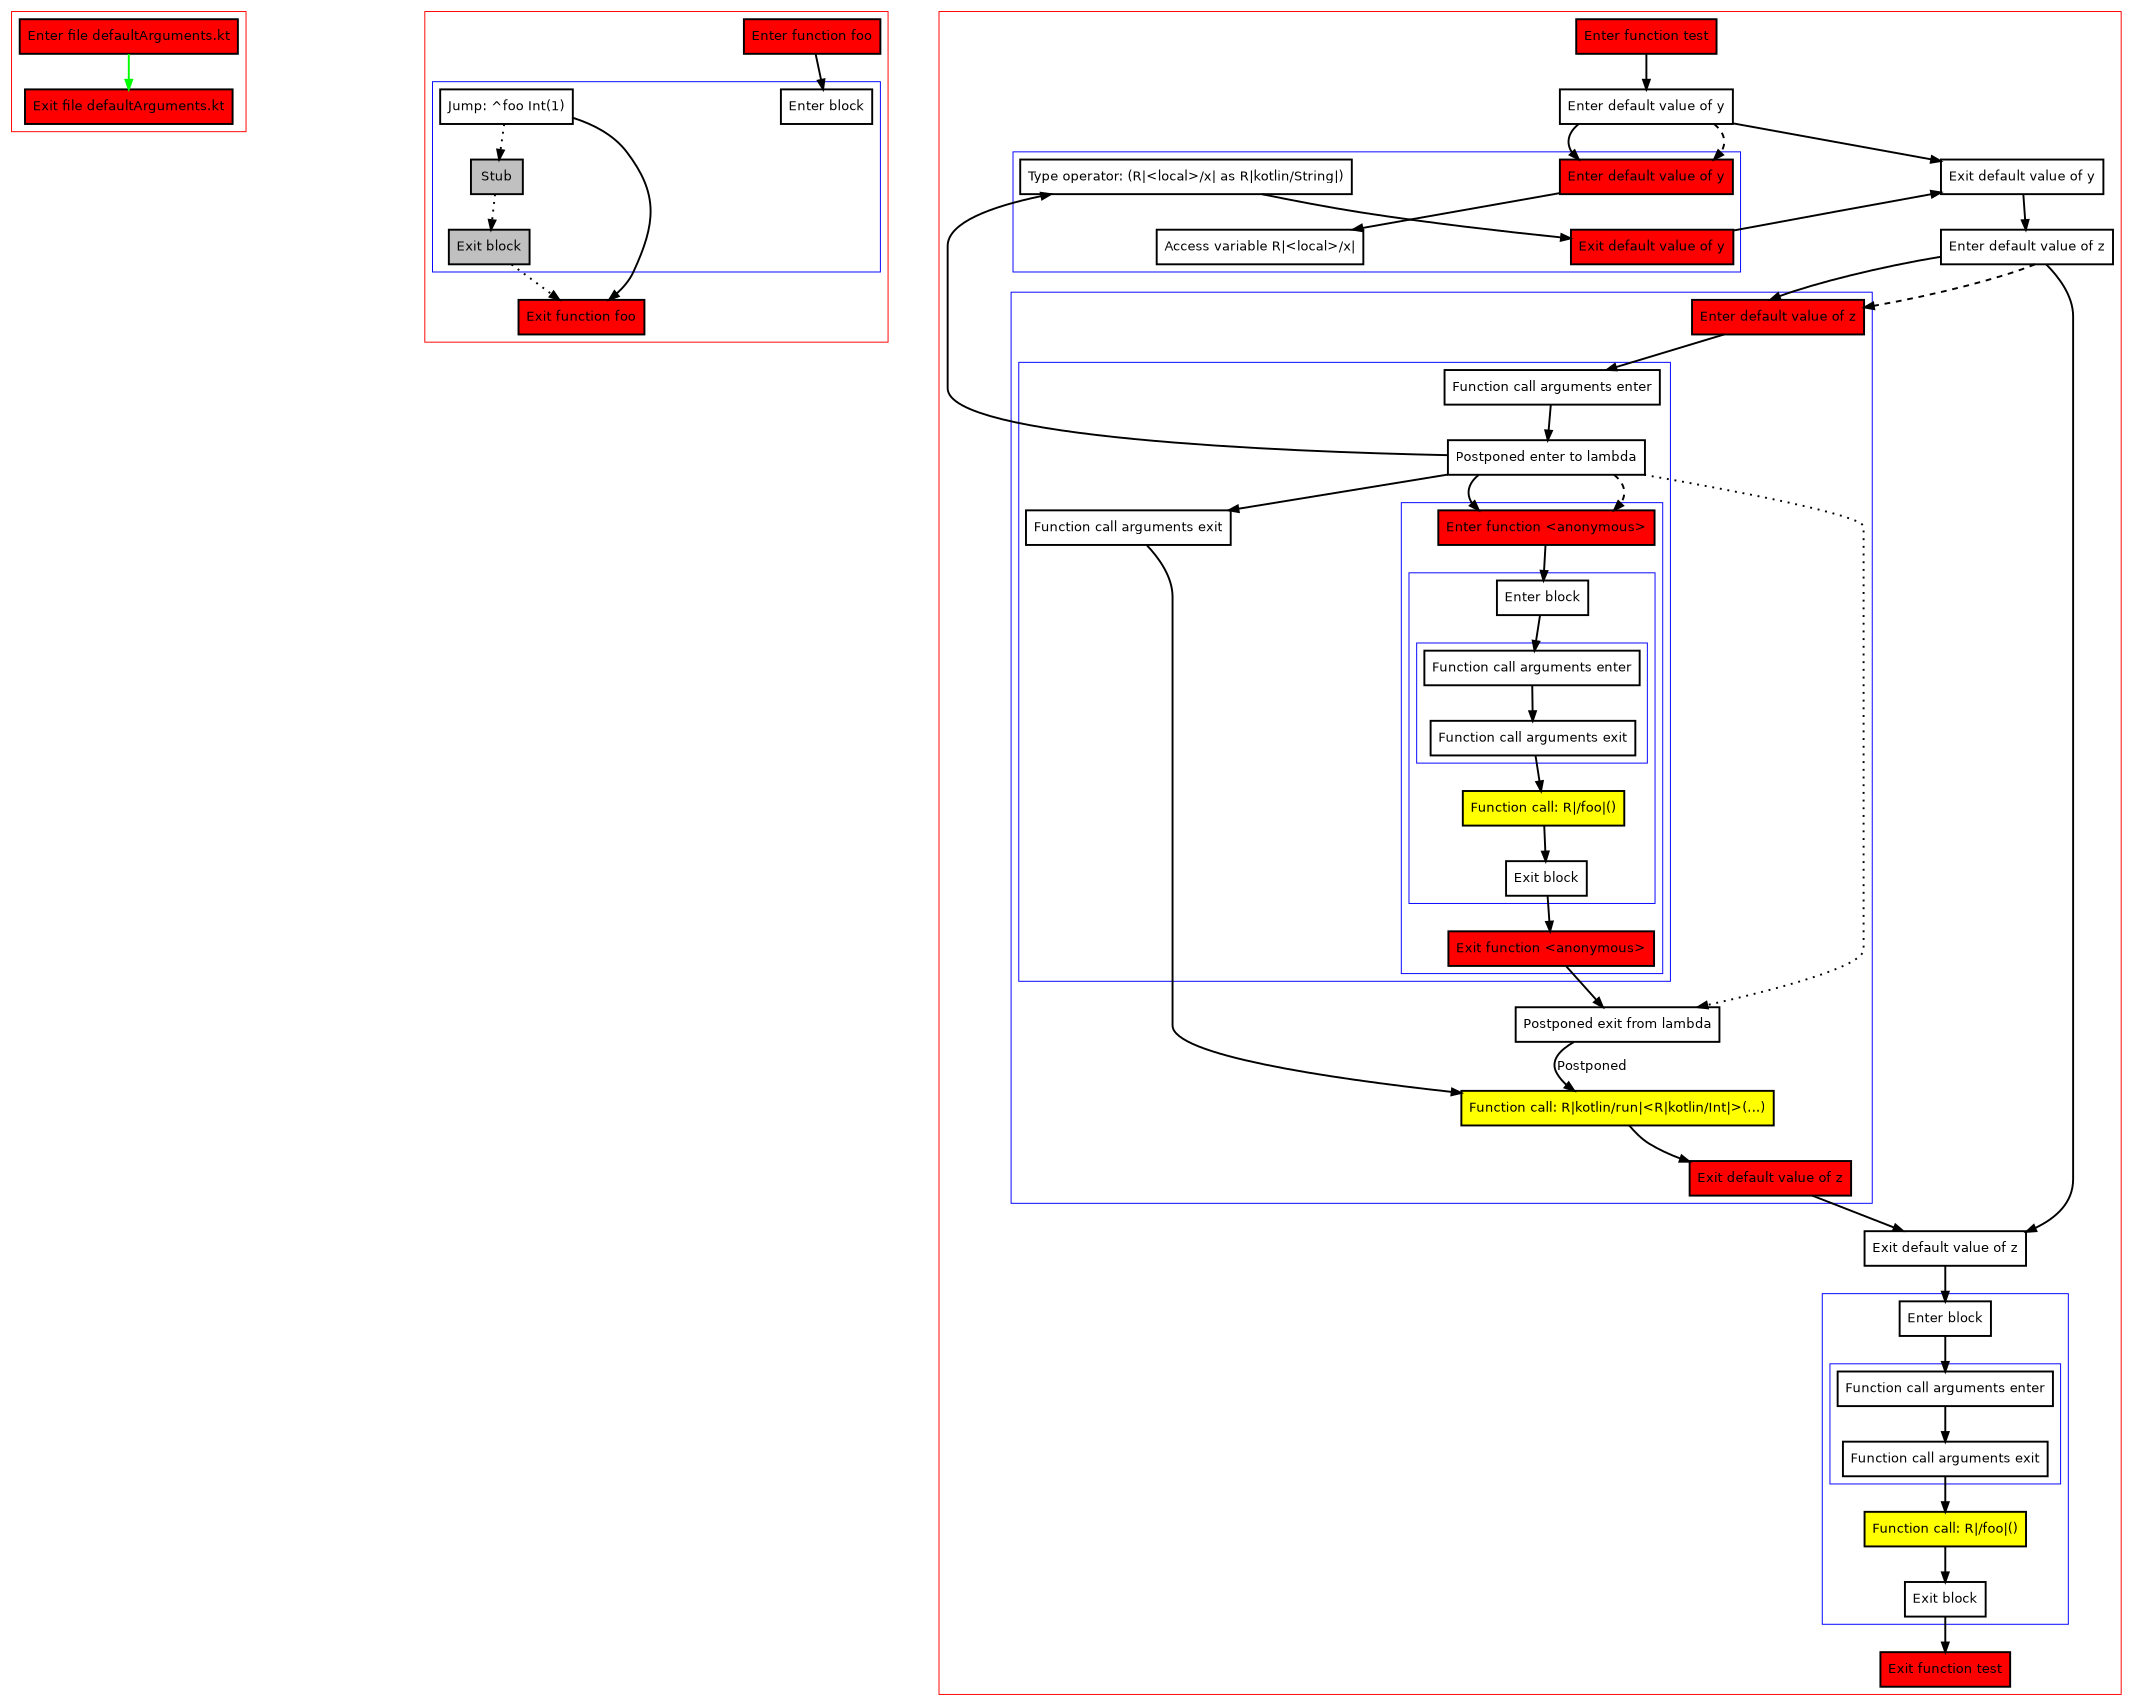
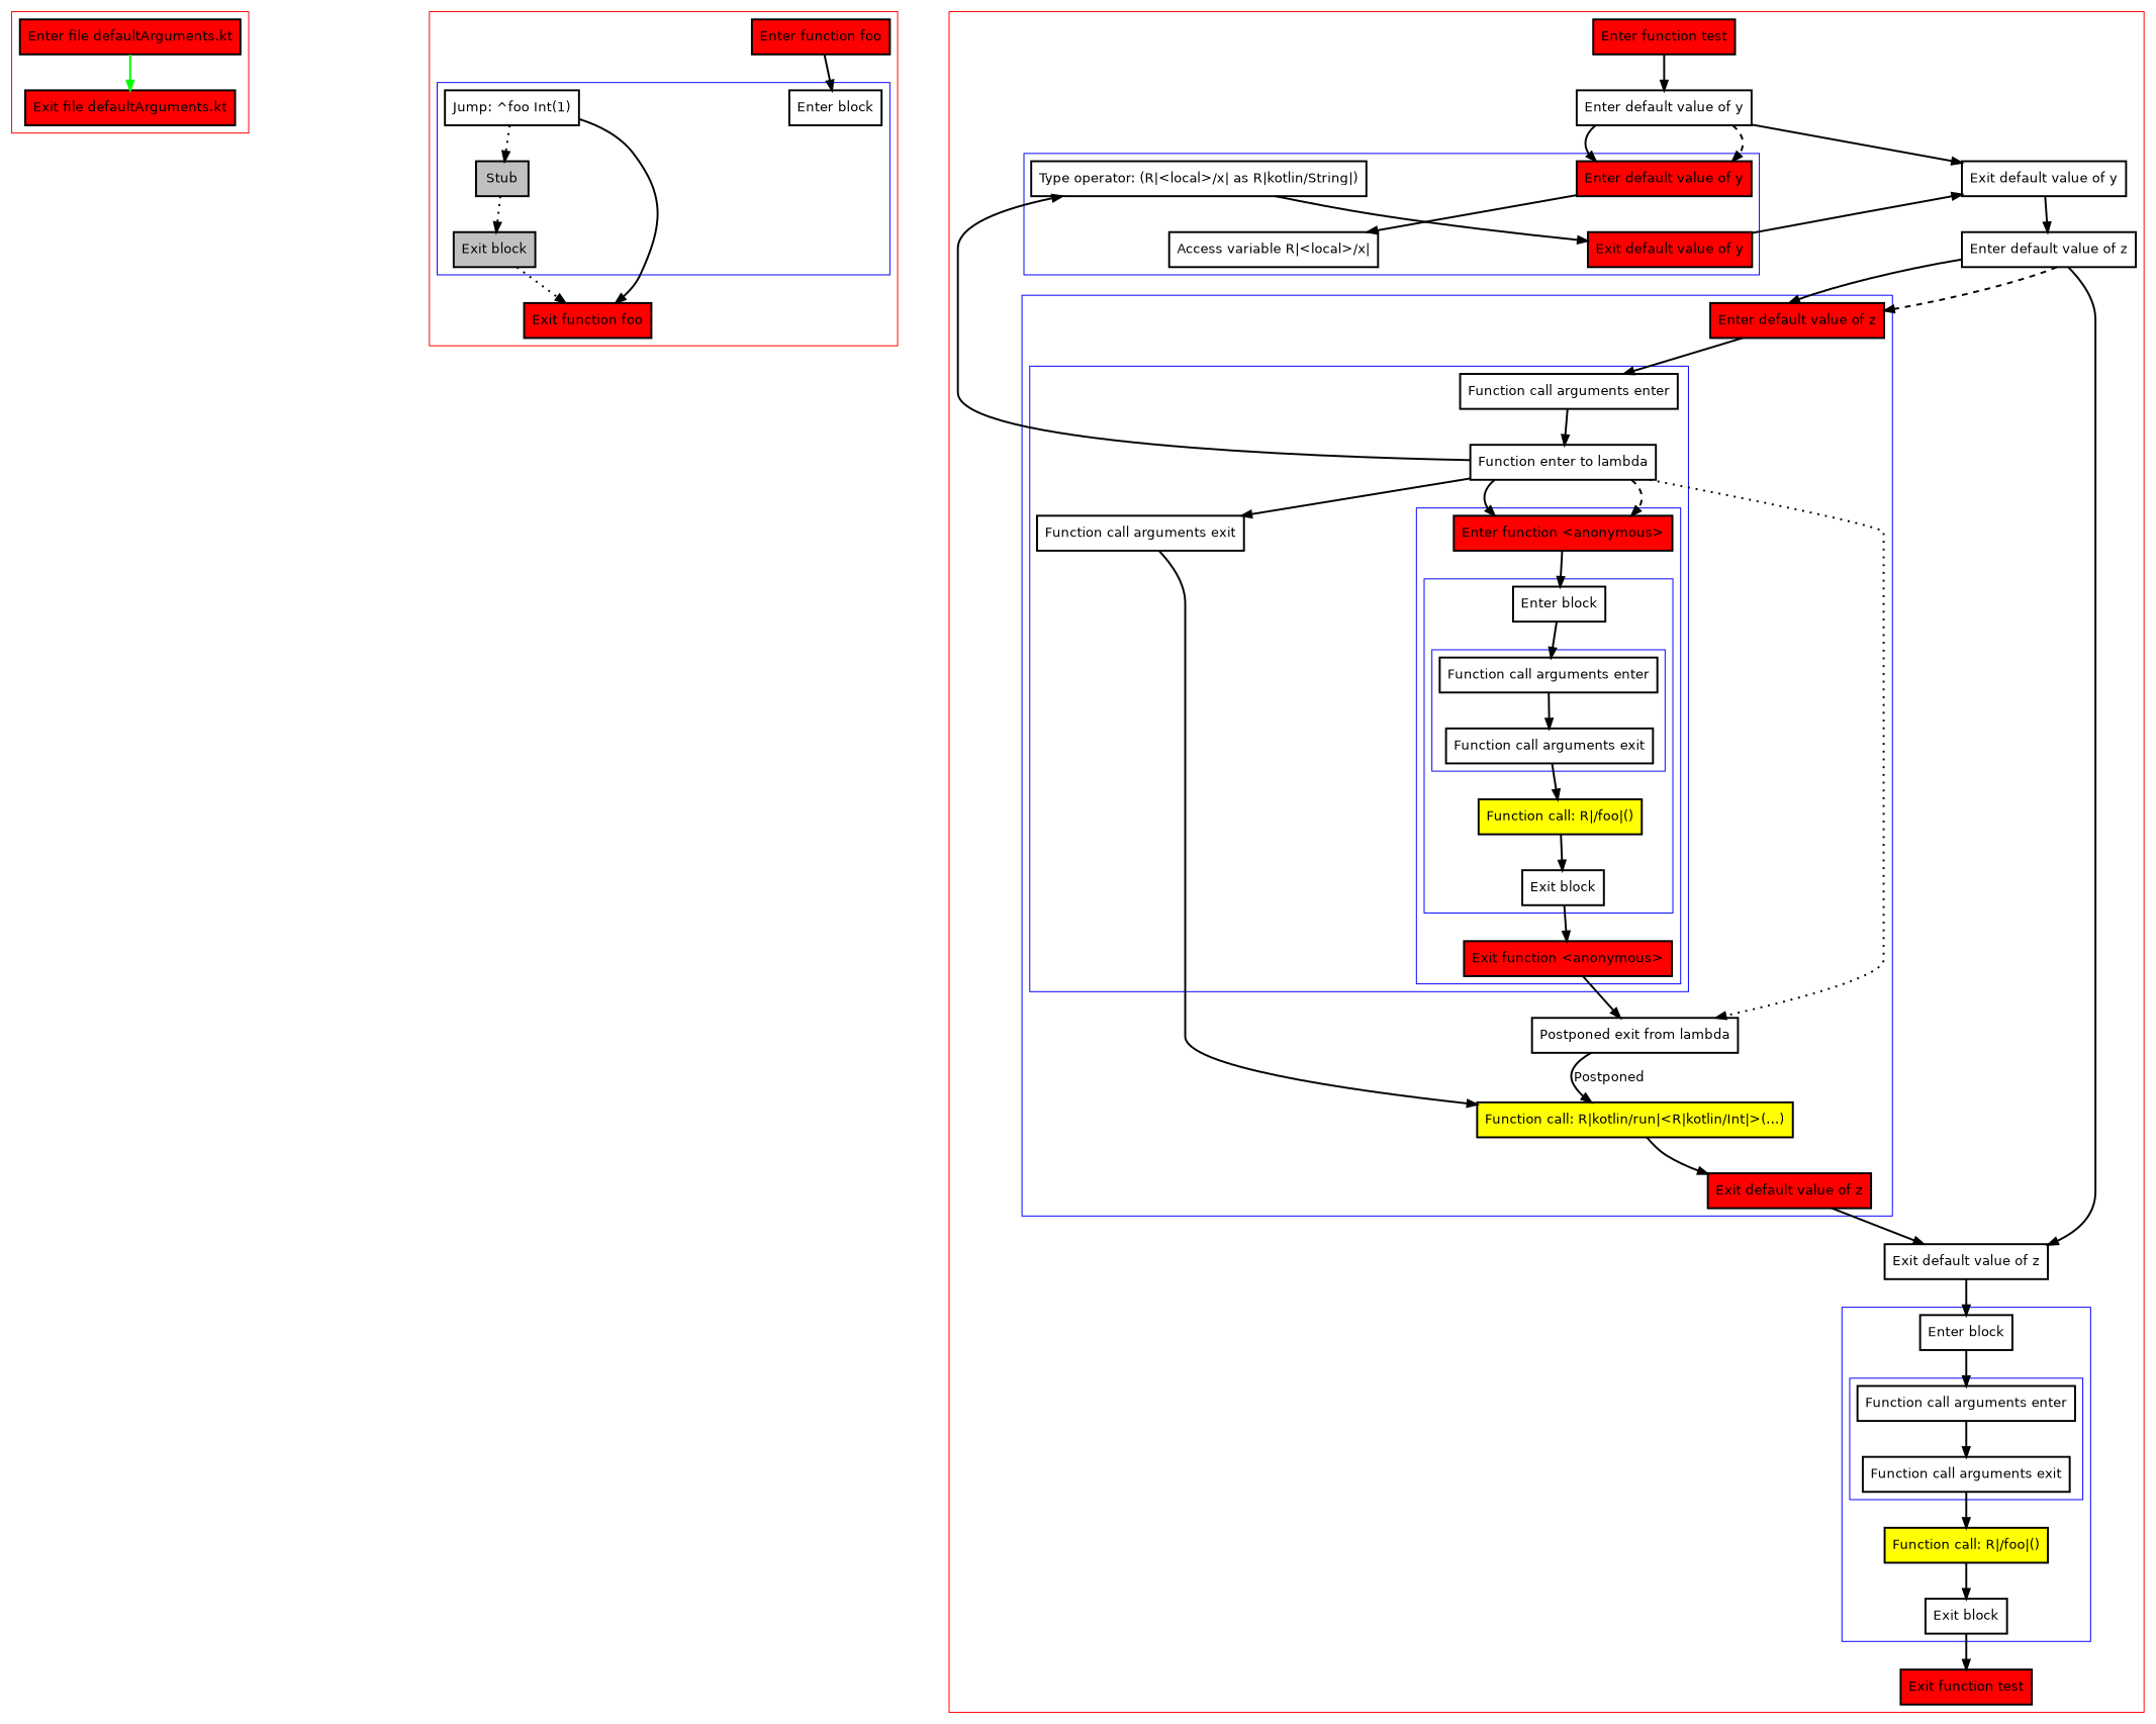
  digraph {
    fontname="DejaVu Sans"
    nodesep=3
    node [fontname="DejaVu Sans" penwidth=2 shape=box]
    edge [fontname="DejaVu Sans" penwidth=2]
    n1 [fillcolor=red label="Enter file defaultArguments.kt" style=filled]
    n2 [fillcolor=red label="Exit file defaultArguments.kt" style=filled]
    n3 [label="Enter block"]
    n4 [label="Jump: ^foo Int(1)"]
    n5 [fillcolor=gray label=Stub style=filled]
    n6 [fillcolor=gray label="Exit block" style=filled]
    n7 [fillcolor=red label="Enter function foo" style=filled]
    n8 [fillcolor=red label="Exit function foo" style=filled]
    n9 [fillcolor=red label="Enter default value of y" style=filled]
    n10 [label="Access variable R|<local>/x|"]
    n11 [label="Type operator: (R|<local>/x| as R|kotlin/String|)"]
    n12 [fillcolor=red label="Exit default value of y" style=filled]
    n13 [label="Function call arguments enter"]
    n14 [label="Function call arguments exit"]
    n15 [label="Enter block"]
    n16 [fillcolor=yellow label="Function call: R|/foo|()" style=filled]
    n17 [label="Exit block"]
    n18 [fillcolor=red label="Enter function <anonymous>" style=filled]
    n19 [fillcolor=red label="Exit function <anonymous>" style=filled]
    n20 [label="Function call arguments enter"]
-   n21 [label="Postponed enter to lambda"]
+   n21 [label="Function enter to lambda"]
    n22 [label="Function call arguments exit"]
    n23 [fillcolor=red label="Enter default value of z" style=filled]
    n24 [label="Postponed exit from lambda"]
    n25 [fillcolor=yellow label="Function call: R|kotlin/run|<R|kotlin/Int|>(...)" style=filled]
    n26 [fillcolor=red label="Exit default value of z" style=filled]
    n27 [label="Function call arguments enter"]
    n28 [label="Function call arguments exit"]
    n29 [label="Enter block"]
    n30 [fillcolor=yellow label="Function call: R|/foo|()" style=filled]
    n31 [label="Exit block"]
    n32 [fillcolor=red label="Enter function test" style=filled]
    n33 [label="Enter default value of y"]
    n34 [label="Exit default value of y"]
    n35 [label="Enter default value of z"]
    n36 [label="Exit default value of z"]
    n37 [fillcolor=red label="Exit function test" style=filled]
    subgraph cluster_1 {
      color=red
      n1
      n2
    }
    subgraph cluster_2 {
      color=red
      n7
      n8
      subgraph cluster_3 {
        color=blue
        n3
        n4
        n5
        n6
      }
    }
    subgraph cluster_4 {
      color=red
      n32
      n33
      n34
      n35
      n36
      n37
      subgraph cluster_5 {
        color=blue
        n9
        n10
        n11
        n12
      }
      subgraph cluster_6 {
        color=blue
        n23
        n24
        n25
        n26
        subgraph cluster_7 {
          color=blue
          n20
          n21
          n22
          subgraph cluster_8 {
            color=blue
            n18
            n19
            subgraph cluster_9 {
              color=blue
              n15
              n16
              n17
              subgraph cluster_10 {
                color=blue
                n13
                n14
              }
            }
          }
        }
      }
      subgraph cluster_11 {
        color=blue
        n29
        n30
        n31
        subgraph cluster_12 {
          color=blue
          n27
          n28
        }
      }
    }
    n1 -> n2 [color=green]
    n4 -> n5 [style=dotted]
    n4 -> n8
    n5 -> n6 [style=dotted]
    n6 -> n8 [style=dotted]
    n7 -> n3
    n9 -> n10
    n11 -> n12
    n12 -> n34
    n13 -> n14
    n14 -> n16
    n15 -> n13
    n16 -> n17
    n17 -> n19
    n18 -> n15
    n19 -> n24
    n20 -> n21
    n21 -> n11
    n21 -> n18
    n21 -> n18 [style=dashed]
    n21 -> n22
    n21 -> n24 [style=dotted]
    n22 -> n25
    n23 -> n20
    n24 -> n25 [label=Postponed]
    n25 -> n26
    n26 -> n36
    n27 -> n28
    n28 -> n30
    n29 -> n27
    n30 -> n31
    n31 -> n37
    n32 -> n33
    n33 -> n9
    n33 -> n9 [style=dashed]
    n33 -> n34
    n34 -> n35
    n35 -> n23
    n35 -> n23 [style=dashed]
    n35 -> n36
    n36 -> n29
  }
